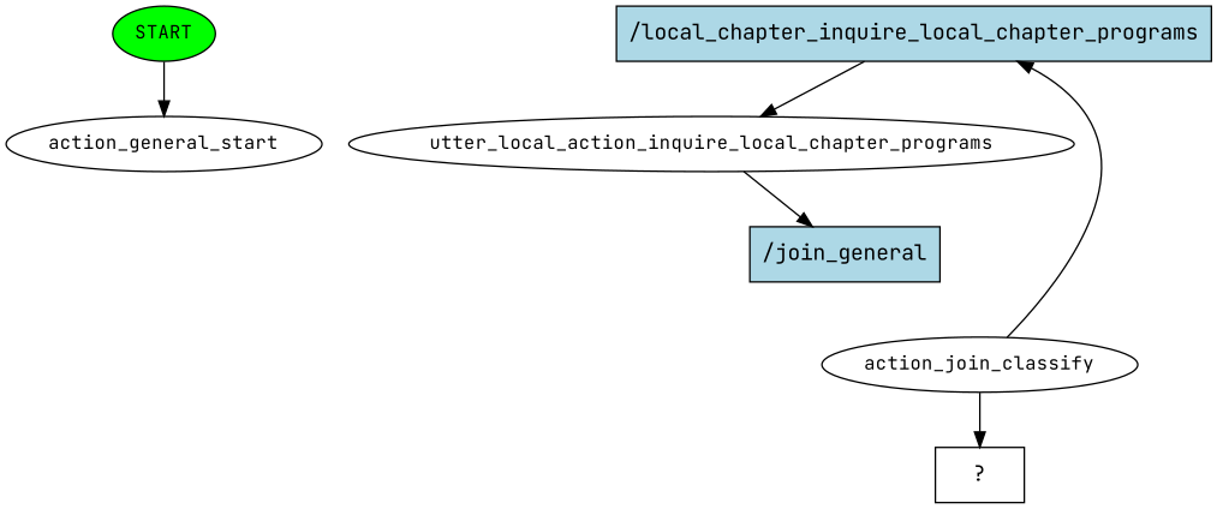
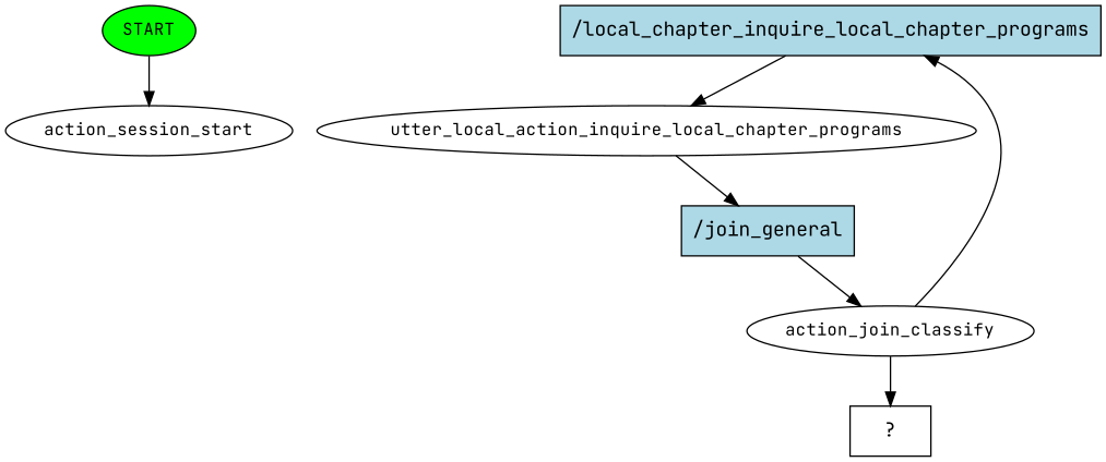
  digraph {
    fontname="JetBrains Mono"
    node [fontname="JetBrains Mono" fontsize=12]
    edge [fontname="JetBrains Mono"]
    n1 [fillcolor=green label=START style=filled]
-   n2 [label=action_general_start]
+   n2 [label=action_session_start]
    n3 [fillcolor=lightblue label="/local_chapter_inquire_local_chapter_programs" shape=rect style=filled fontsize=""]
    n4 [label=utter_local_action_inquire_local_chapter_programs]
    n5 [fillcolor=lightblue label="/join_general" shape=rect style=filled fontsize=""]
    n6 [label=action_join_classify]
    n7 [label="  ?  " shape=rect fontsize=""]
    n1 -> n2
    n3 -> n4
    n4 -> n5
+   n5 -> n6
    n6 -> n3
    n6 -> n7
  }
